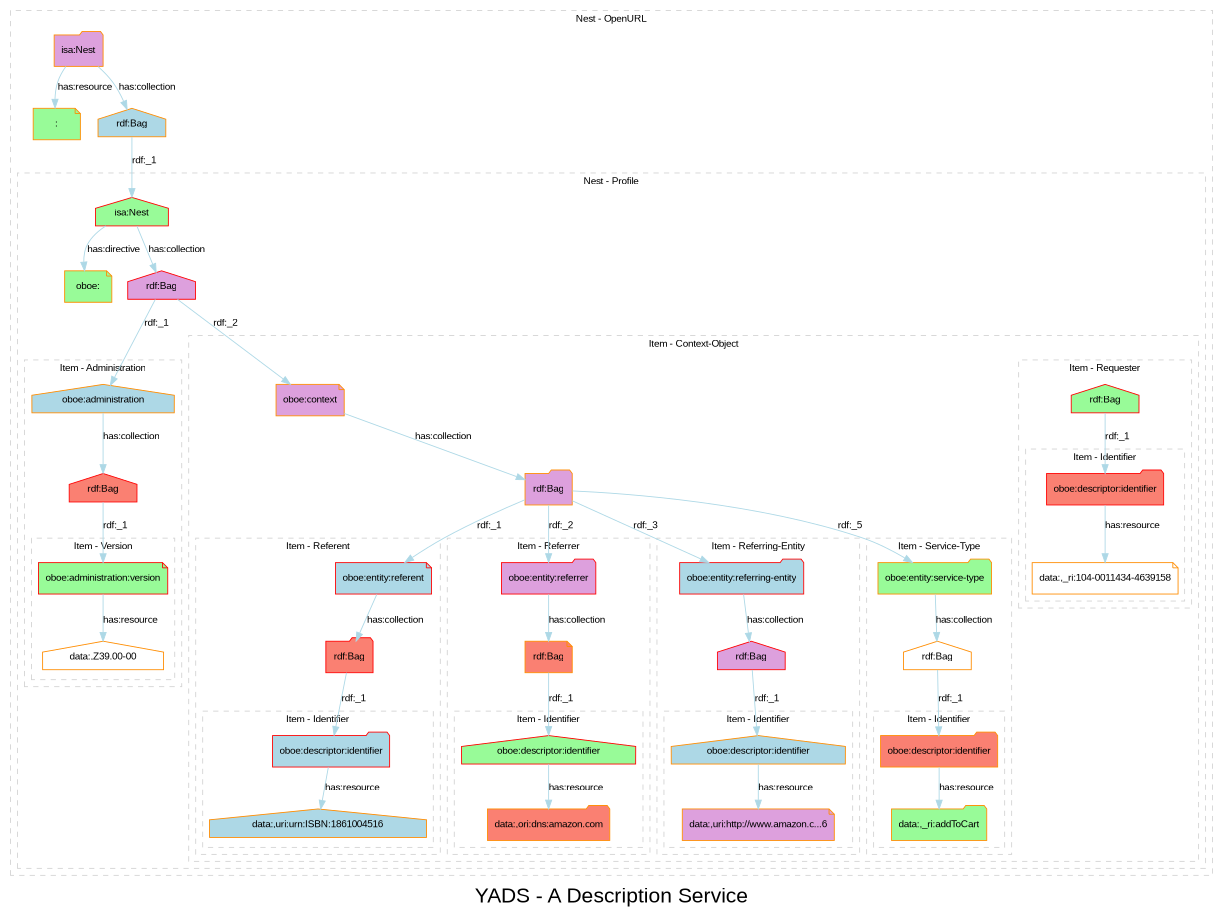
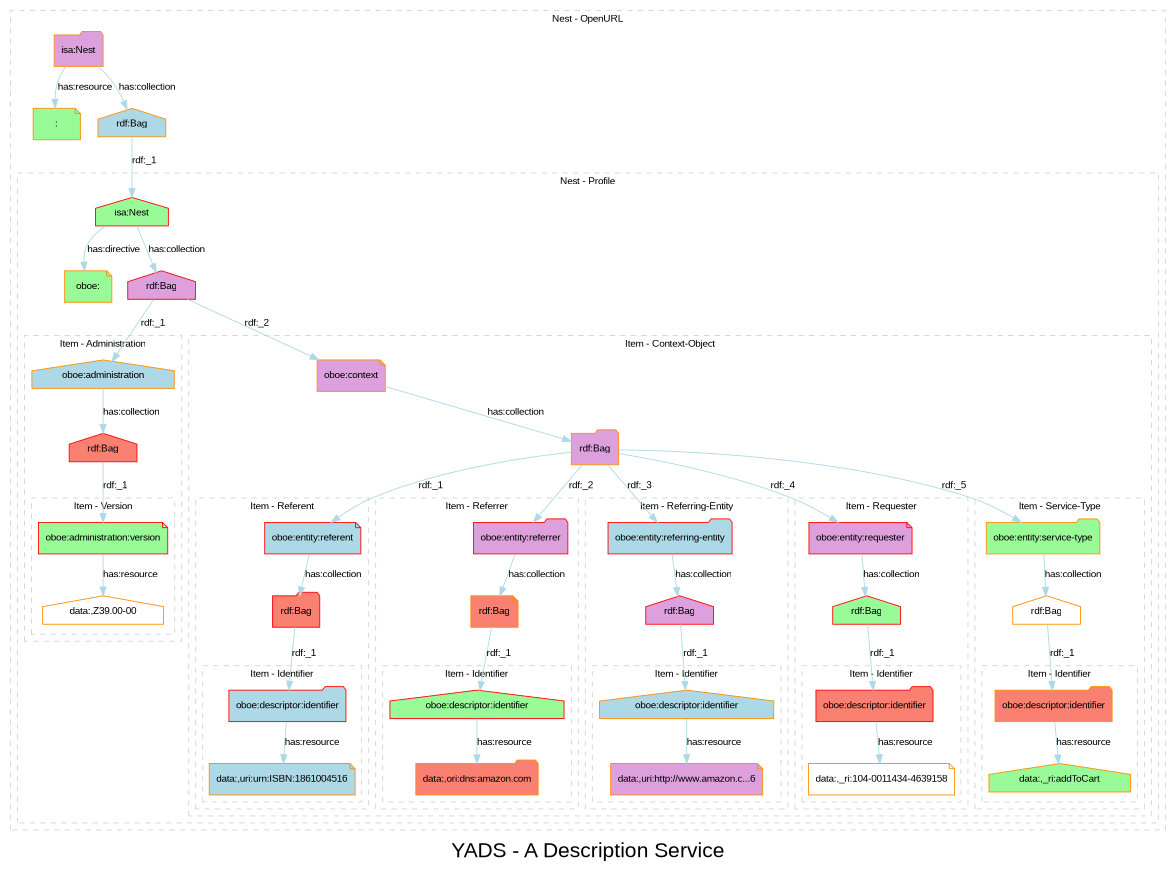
  digraph {
    fontname=arial
    fontsize=24
    label="YADS - A Description Service"
    rankdir=TB
    node [color=darkorange fillcolor=palegreen fontcolor=black fontname=arial fontsize=11 shape=house style=filled]
    edge [color=lightblue fontcolor=black fontname=arial fontsize=11 style=filled]
    n1 [color=red label="oboe:administration:version" shape=note]
    "data:,Z39.00-00" [fillcolor=white]
    n3 [fillcolor=lightblue label="oboe:administration"]
    n4 [color=red fillcolor=salmon label="rdf:Bag"]
    n5 [color=red fillcolor=lightblue label="oboe:descriptor:identifier" shape=folder]
-   "data:,uri:urn:ISBN:1861004516" [fillcolor=lightblue]
+   "data:,uri:urn:ISBN:1861004516" [fillcolor=lightblue shape=note]
    n7 [color=red fillcolor=lightblue label="oboe:entity:referent" shape=note]
    n8 [color=red fillcolor=salmon label="rdf:Bag" shape=folder]
    n9 [color=red label="oboe:descriptor:identifier"]
    "data:,ori:dns:amazon.com" [fillcolor=salmon shape=folder]
    n11 [color=red fillcolor=plum label="oboe:entity:referrer" shape=folder]
    n12 [fillcolor=salmon label="rdf:Bag" shape=note]
    n13 [fillcolor=lightblue label="oboe:descriptor:identifier"]
    "data:,uri:http://www.amazon.c...6" [fillcolor=plum shape=note]
    n15 [color=red fillcolor=lightblue label="oboe:entity:referring-entity" shape=folder]
    n16 [color=red fillcolor=plum label="rdf:Bag"]
    n17 [color=red fillcolor=salmon label="oboe:descriptor:identifier" shape=folder]
    "data:,_ri:104-0011434-4639158" [fillcolor=white shape=note]
+   n19 [color=red fillcolor=plum label="oboe:entity:requester" shape=note]
    n20 [color=red label="rdf:Bag"]
    n21 [fillcolor=salmon label="oboe:descriptor:identifier" shape=folder]
-   "data:,_ri:addToCart" [shape=folder]
+   "data:,_ri:addToCart"
    n23 [label="oboe:entity:service-type" shape=folder]
    n24 [fillcolor=white label="rdf:Bag"]
    n25 [fillcolor=plum label="oboe:context" shape=note]
    n26 [fillcolor=plum label="rdf:Bag" shape=folder]
    n27 [color=red label="isa:Nest"]
    n28 [label="oboe:" shape=note]
    n29 [color=red fillcolor=plum label="rdf:Bag"]
    n30 [fillcolor=plum label="isa:Nest" shape=folder]
    ":" [shape=note]
    n32 [fillcolor=lightblue label="rdf:Bag"]
    subgraph cluster_1 {
      color=lightgrey
      fontcolor=black
      fontsize=11
      label="Nest - OpenURL"
      style=dashed
      n30
      ":"
      n32
      subgraph cluster_2 {
        color=lightgrey
        fontcolor=black
        fontsize=11
        label="Nest - Profile"
        style=dashed
        n27
        n28
        n29
        subgraph cluster_3 {
          color=lightgrey
          fontcolor=black
          fontsize=11
          label="Item - Administration"
          style=dashed
          n3
          n4
          subgraph cluster_4 {
            color=lightgrey
            fontcolor=black
            fontsize=11
            label="Item - Version"
            style=dashed
            n1
            "data:,Z39.00-00"
          }
        }
        subgraph cluster_5 {
          color=lightgrey
          fontcolor=black
          fontsize=11
          label="Item - Context-Object"
          style=dashed
          n25
          n26
          subgraph cluster_6 {
            color=lightgrey
            fontcolor=black
            fontsize=11
            label="Item - Referent"
            style=dashed
            n7
            n8
            subgraph cluster_7 {
              color=lightgrey
              fontcolor=black
              fontsize=11
              label="Item - Identifier"
              style=dashed
              n5
              "data:,uri:urn:ISBN:1861004516"
            }
          }
          subgraph cluster_8 {
            color=lightgrey
            fontcolor=black
            fontsize=11
            label="Item - Referrer"
            style=dashed
            n11
            n12
            subgraph cluster_9 {
              color=lightgrey
              fontcolor=black
              fontsize=11
              label="Item - Identifier"
              style=dashed
              n9
              "data:,ori:dns:amazon.com"
            }
          }
          subgraph cluster_10 {
            color=lightgrey
            fontcolor=black
            fontsize=11
            label="Item - Referring-Entity"
            style=dashed
            n15
            n16
            subgraph cluster_11 {
              color=lightgrey
              fontcolor=black
              fontsize=11
              label="Item - Identifier"
              style=dashed
              n13
              "data:,uri:http://www.amazon.c...6"
            }
          }
          subgraph cluster_12 {
            color=lightgrey
            fontcolor=black
            fontsize=11
            label="Item - Requester"
            style=dashed
+           n19
            n20
            subgraph cluster_13 {
              color=lightgrey
              fontcolor=black
              fontsize=11
              label="Item - Identifier"
              style=dashed
              n17
              "data:,_ri:104-0011434-4639158"
            }
          }
          subgraph cluster_14 {
            color=lightgrey
            fontcolor=black
            fontsize=11
            label="Item - Service-Type"
            style=dashed
            n23
            n24
            subgraph cluster_15 {
              color=lightgrey
              fontcolor=black
              fontsize=11
              label="Item - Identifier"
              style=dashed
              n21
              "data:,_ri:addToCart"
            }
          }
        }
      }
    }
    n1 -> "data:,Z39.00-00" [label="has:resource"]
    n3 -> n4 [label="has:collection"]
    n4 -> n1 [label="rdf:_1"]
    n5 -> "data:,uri:urn:ISBN:1861004516" [label="has:resource"]
    n7 -> n8 [label="has:collection"]
    n8 -> n5 [label="rdf:_1"]
    n9 -> "data:,ori:dns:amazon.com" [label="has:resource"]
    n11 -> n12 [label="has:collection"]
    n12 -> n9 [label="rdf:_1"]
    n13 -> "data:,uri:http://www.amazon.c...6" [label="has:resource"]
    n15 -> n16 [label="has:collection"]
    n16 -> n13 [label="rdf:_1"]
    n17 -> "data:,_ri:104-0011434-4639158" [label="has:resource"]
+   n19 -> n20 [label="has:collection"]
    n20 -> n17 [label="rdf:_1"]
    n21 -> "data:,_ri:addToCart" [label="has:resource"]
    n23 -> n24 [label="has:collection"]
    n24 -> n21 [label="rdf:_1"]
    n25 -> n26 [label="has:collection"]
    n26 -> n7 [label="rdf:_1"]
    n26 -> n11 [label="rdf:_2"]
    n26 -> n15 [label="rdf:_3"]
+   n26 -> n19 [label="rdf:_4"]
    n26 -> n23 [label="rdf:_5"]
    n27 -> n28 [label="has:directive"]
    n27 -> n29 [label="has:collection"]
    n29 -> n3 [label="rdf:_1"]
    n29 -> n25 [label="rdf:_2"]
    n30 -> ":" [label="has:resource"]
    n30 -> n32 [label="has:collection"]
    n32 -> n27 [label="rdf:_1"]
  }
